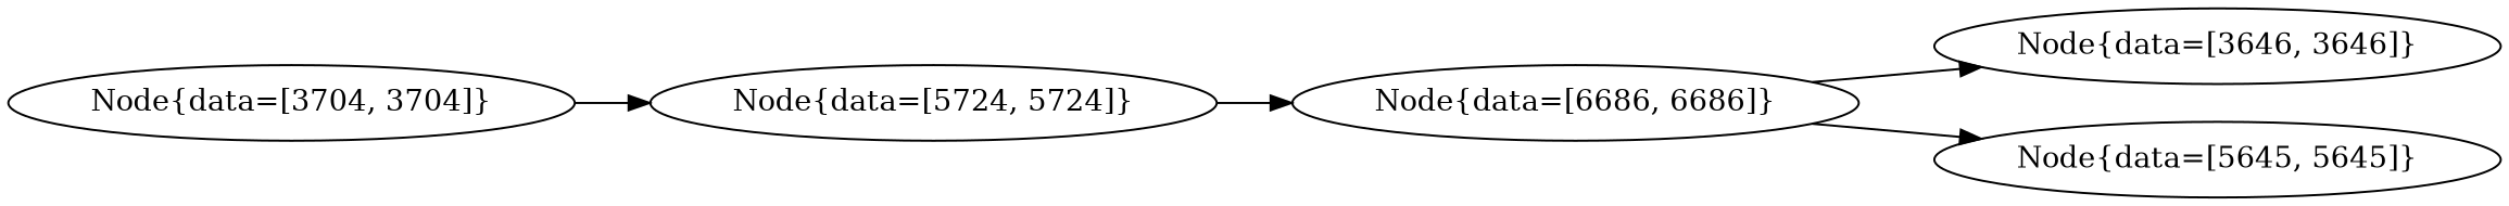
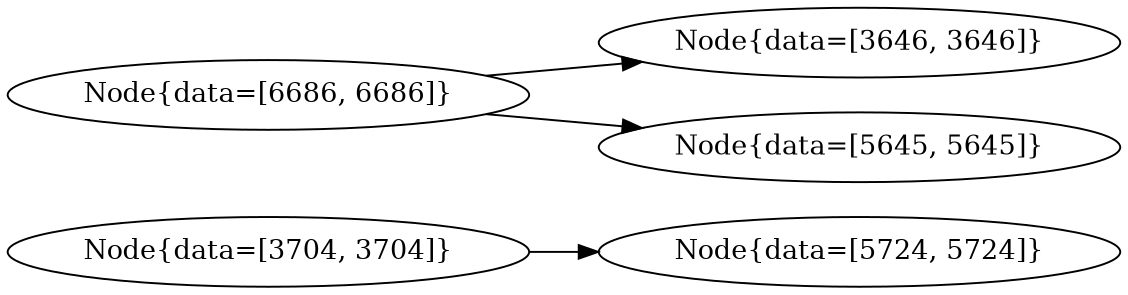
  digraph {
    rankdir=LR
    n1 [label="Node{data=[3704, 3704]}"]
    n2 [label="Node{data=[5724, 5724]}"]
    n3 [label="Node{data=[3646, 3646]}"]
    n4 [label="Node{data=[6686, 6686]}"]
    n5 [label="Node{data=[5645, 5645]}"]
    n1 -> n2
-   n2 -> n4
    n4 -> n3
    n4 -> n5
  }
